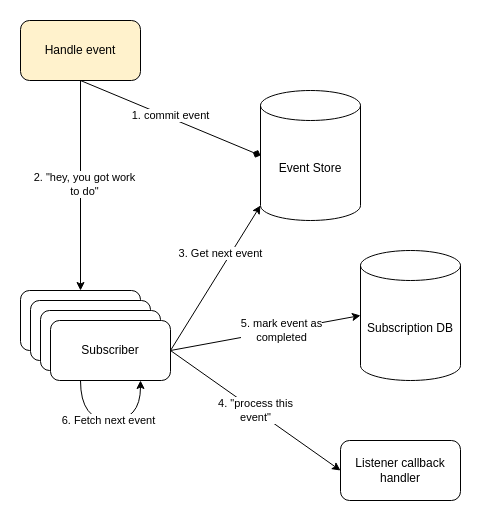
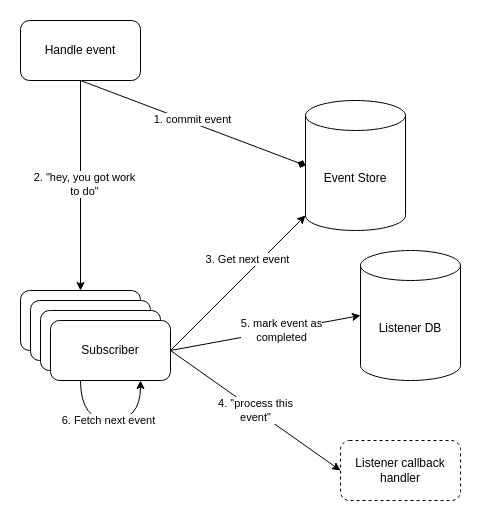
  <mxCell id="0" />
  <mxCell id="1" parent="0" />
- <mxCell id="2" value="Event Store" style="shape=cylinder3;whiteSpace=wrap;html=1;boundedLbl=1;backgroundOutline=1;size=15;" vertex="1" parent="1"><mxGeometry x="260" y="90" width="100" height="130" as="geometry" /></mxCell>
+ <mxCell id="2" value="Event Store" style="shape=cylinder3;whiteSpace=wrap;html=1;boundedLbl=1;backgroundOutline=1;size=15;" vertex="1" parent="1"><mxGeometry x="305" y="100" width="100" height="130" as="geometry" /></mxCell>
  <mxCell id="3" value="Subscriber" style="rounded=1;whiteSpace=wrap;html=1;" vertex="1" parent="1"><mxGeometry x="20" y="290" width="120" height="60" as="geometry" /></mxCell>
  <mxCell id="4" style="rounded=0;orthogonalLoop=1;jettySize=auto;html=1;exitX=0.5;exitY=1;exitDx=0;exitDy=0;entryX=0;entryY=0.5;entryDx=0;entryDy=0;entryPerimeter=0;endArrow=diamond;" edge="1" parent="1" source="6" target="2"><mxGeometry relative="1" as="geometry" /></mxCell>
  <mxCell id="5" value="1. commit event" style="edgeLabel;html=1;align=center;verticalAlign=middle;resizable=0;points=[];" vertex="1" connectable="0" parent="4"><mxGeometry x="-0.02" y="3" relative="1" as="geometry"><mxPoint as="offset" /></mxGeometry></mxCell>
- <mxCell id="6" value="Handle event" style="rounded=1;whiteSpace=wrap;html=1;fillColor=#fff2cc;" vertex="1" parent="1"><mxGeometry x="20" y="20" width="120" height="60" as="geometry" /></mxCell>
+ <mxCell id="6" value="Handle event" style="rounded=1;whiteSpace=wrap;html=1;" vertex="1" parent="1"><mxGeometry x="20" y="20" width="120" height="60" as="geometry" /></mxCell>
  <mxCell id="7" value="Subscriber" style="rounded=1;whiteSpace=wrap;html=1;" vertex="1" parent="1"><mxGeometry x="30" y="300" width="120" height="60" as="geometry" /></mxCell>
  <mxCell id="8" value="Subscriber" style="rounded=1;whiteSpace=wrap;html=1;" vertex="1" parent="1"><mxGeometry x="40" y="310" width="120" height="60" as="geometry" /></mxCell>
  <mxCell id="9" style="edgeStyle=none;rounded=0;orthogonalLoop=1;jettySize=auto;html=1;exitX=1;exitY=0.5;exitDx=0;exitDy=0;entryX=0;entryY=1;entryDx=0;entryDy=-15;entryPerimeter=0;" edge="1" parent="1" source="14" target="2"><mxGeometry relative="1" as="geometry" /></mxCell>
  <mxCell id="10" value="3. Get next event" style="edgeLabel;html=1;align=center;verticalAlign=middle;resizable=0;points=[];" vertex="1" connectable="0" parent="9"><mxGeometry x="0.16" y="-1" relative="1" as="geometry"><mxPoint x="-3.17" y="-13.68" as="offset" /></mxGeometry></mxCell>
  <mxCell id="11" value="4. &quot;process this &lt;br&gt;event&quot;" style="edgeStyle=none;rounded=0;orthogonalLoop=1;jettySize=auto;html=1;exitX=1;exitY=0.5;exitDx=0;exitDy=0;entryX=0;entryY=0.5;entryDx=0;entryDy=0;" edge="1" parent="1" source="14" target="17"><mxGeometry relative="1" as="geometry" /></mxCell>
  <mxCell id="12" style="rounded=0;orthogonalLoop=1;jettySize=auto;html=1;exitX=1;exitY=0.5;exitDx=0;exitDy=0;entryX=0;entryY=0.5;entryDx=0;entryDy=0;entryPerimeter=0;" edge="1" parent="1" source="14" target="20"><mxGeometry relative="1" as="geometry" /></mxCell>
  <mxCell id="13" value="5. mark event as &lt;br&gt;completed" style="edgeLabel;html=1;align=center;verticalAlign=middle;resizable=0;points=[];" vertex="1" connectable="0" parent="12"><mxGeometry x="0.293" y="-1" relative="1" as="geometry"><mxPoint x="-13.11" y="1.66" as="offset" /></mxGeometry></mxCell>
  <mxCell id="14" value="Subscriber" style="rounded=1;whiteSpace=wrap;html=1;" vertex="1" parent="1"><mxGeometry x="50" y="320" width="120" height="60" as="geometry" /></mxCell>
  <mxCell id="15" style="rounded=0;orthogonalLoop=1;jettySize=auto;html=1;exitX=0.5;exitY=1;exitDx=0;exitDy=0;entryX=0.5;entryY=0;entryDx=0;entryDy=0;" edge="1" parent="1" source="6" target="3"><mxGeometry relative="1" as="geometry"><mxPoint x="90" y="80" as="sourcePoint" /><mxPoint x="90" y="210" as="targetPoint" /></mxGeometry></mxCell>
  <mxCell id="16" value="2. &quot;hey, you got work &lt;br&gt;to do&quot;" style="edgeLabel;html=1;align=center;verticalAlign=middle;resizable=0;points=[];" vertex="1" connectable="0" parent="15"><mxGeometry x="-0.02" y="3" relative="1" as="geometry"><mxPoint as="offset" /></mxGeometry></mxCell>
- <mxCell id="17" value="Listener callback handler" style="rounded=1;whiteSpace=wrap;html=1;" vertex="1" parent="1"><mxGeometry x="340" y="440" width="120" height="60" as="geometry" /></mxCell>
+ <mxCell id="17" value="Listener callback handler" style="rounded=1;whiteSpace=wrap;html=1;dashed=1;" vertex="1" parent="1"><mxGeometry x="340" y="440" width="120" height="60" as="geometry" /></mxCell>
  <mxCell id="18" style="edgeStyle=orthogonalEdgeStyle;rounded=0;orthogonalLoop=1;jettySize=auto;html=1;exitX=0.25;exitY=1;exitDx=0;exitDy=0;entryX=0.75;entryY=1;entryDx=0;entryDy=0;curved=1;" edge="1" parent="1" source="14" target="14"><mxGeometry relative="1" as="geometry"><Array as="points"><mxPoint x="80" y="420" /><mxPoint x="140" y="420" /></Array></mxGeometry></mxCell>
  <mxCell id="19" value="6. Fetch next event" style="edgeLabel;html=1;align=center;verticalAlign=middle;resizable=0;points=[];" vertex="1" connectable="0" parent="18"><mxGeometry x="-0.043" y="1" relative="1" as="geometry"><mxPoint as="offset" /></mxGeometry></mxCell>
- <mxCell id="20" value="Subscription DB" style="shape=cylinder3;whiteSpace=wrap;html=1;boundedLbl=1;backgroundOutline=1;size=15;" vertex="1" parent="1"><mxGeometry x="360" y="250" width="100" height="130" as="geometry" /></mxCell>
+ <mxCell id="20" value="Listener DB" style="shape=cylinder3;whiteSpace=wrap;html=1;boundedLbl=1;backgroundOutline=1;size=15;" vertex="1" parent="1"><mxGeometry x="360" y="250" width="100" height="130" as="geometry" /></mxCell>
